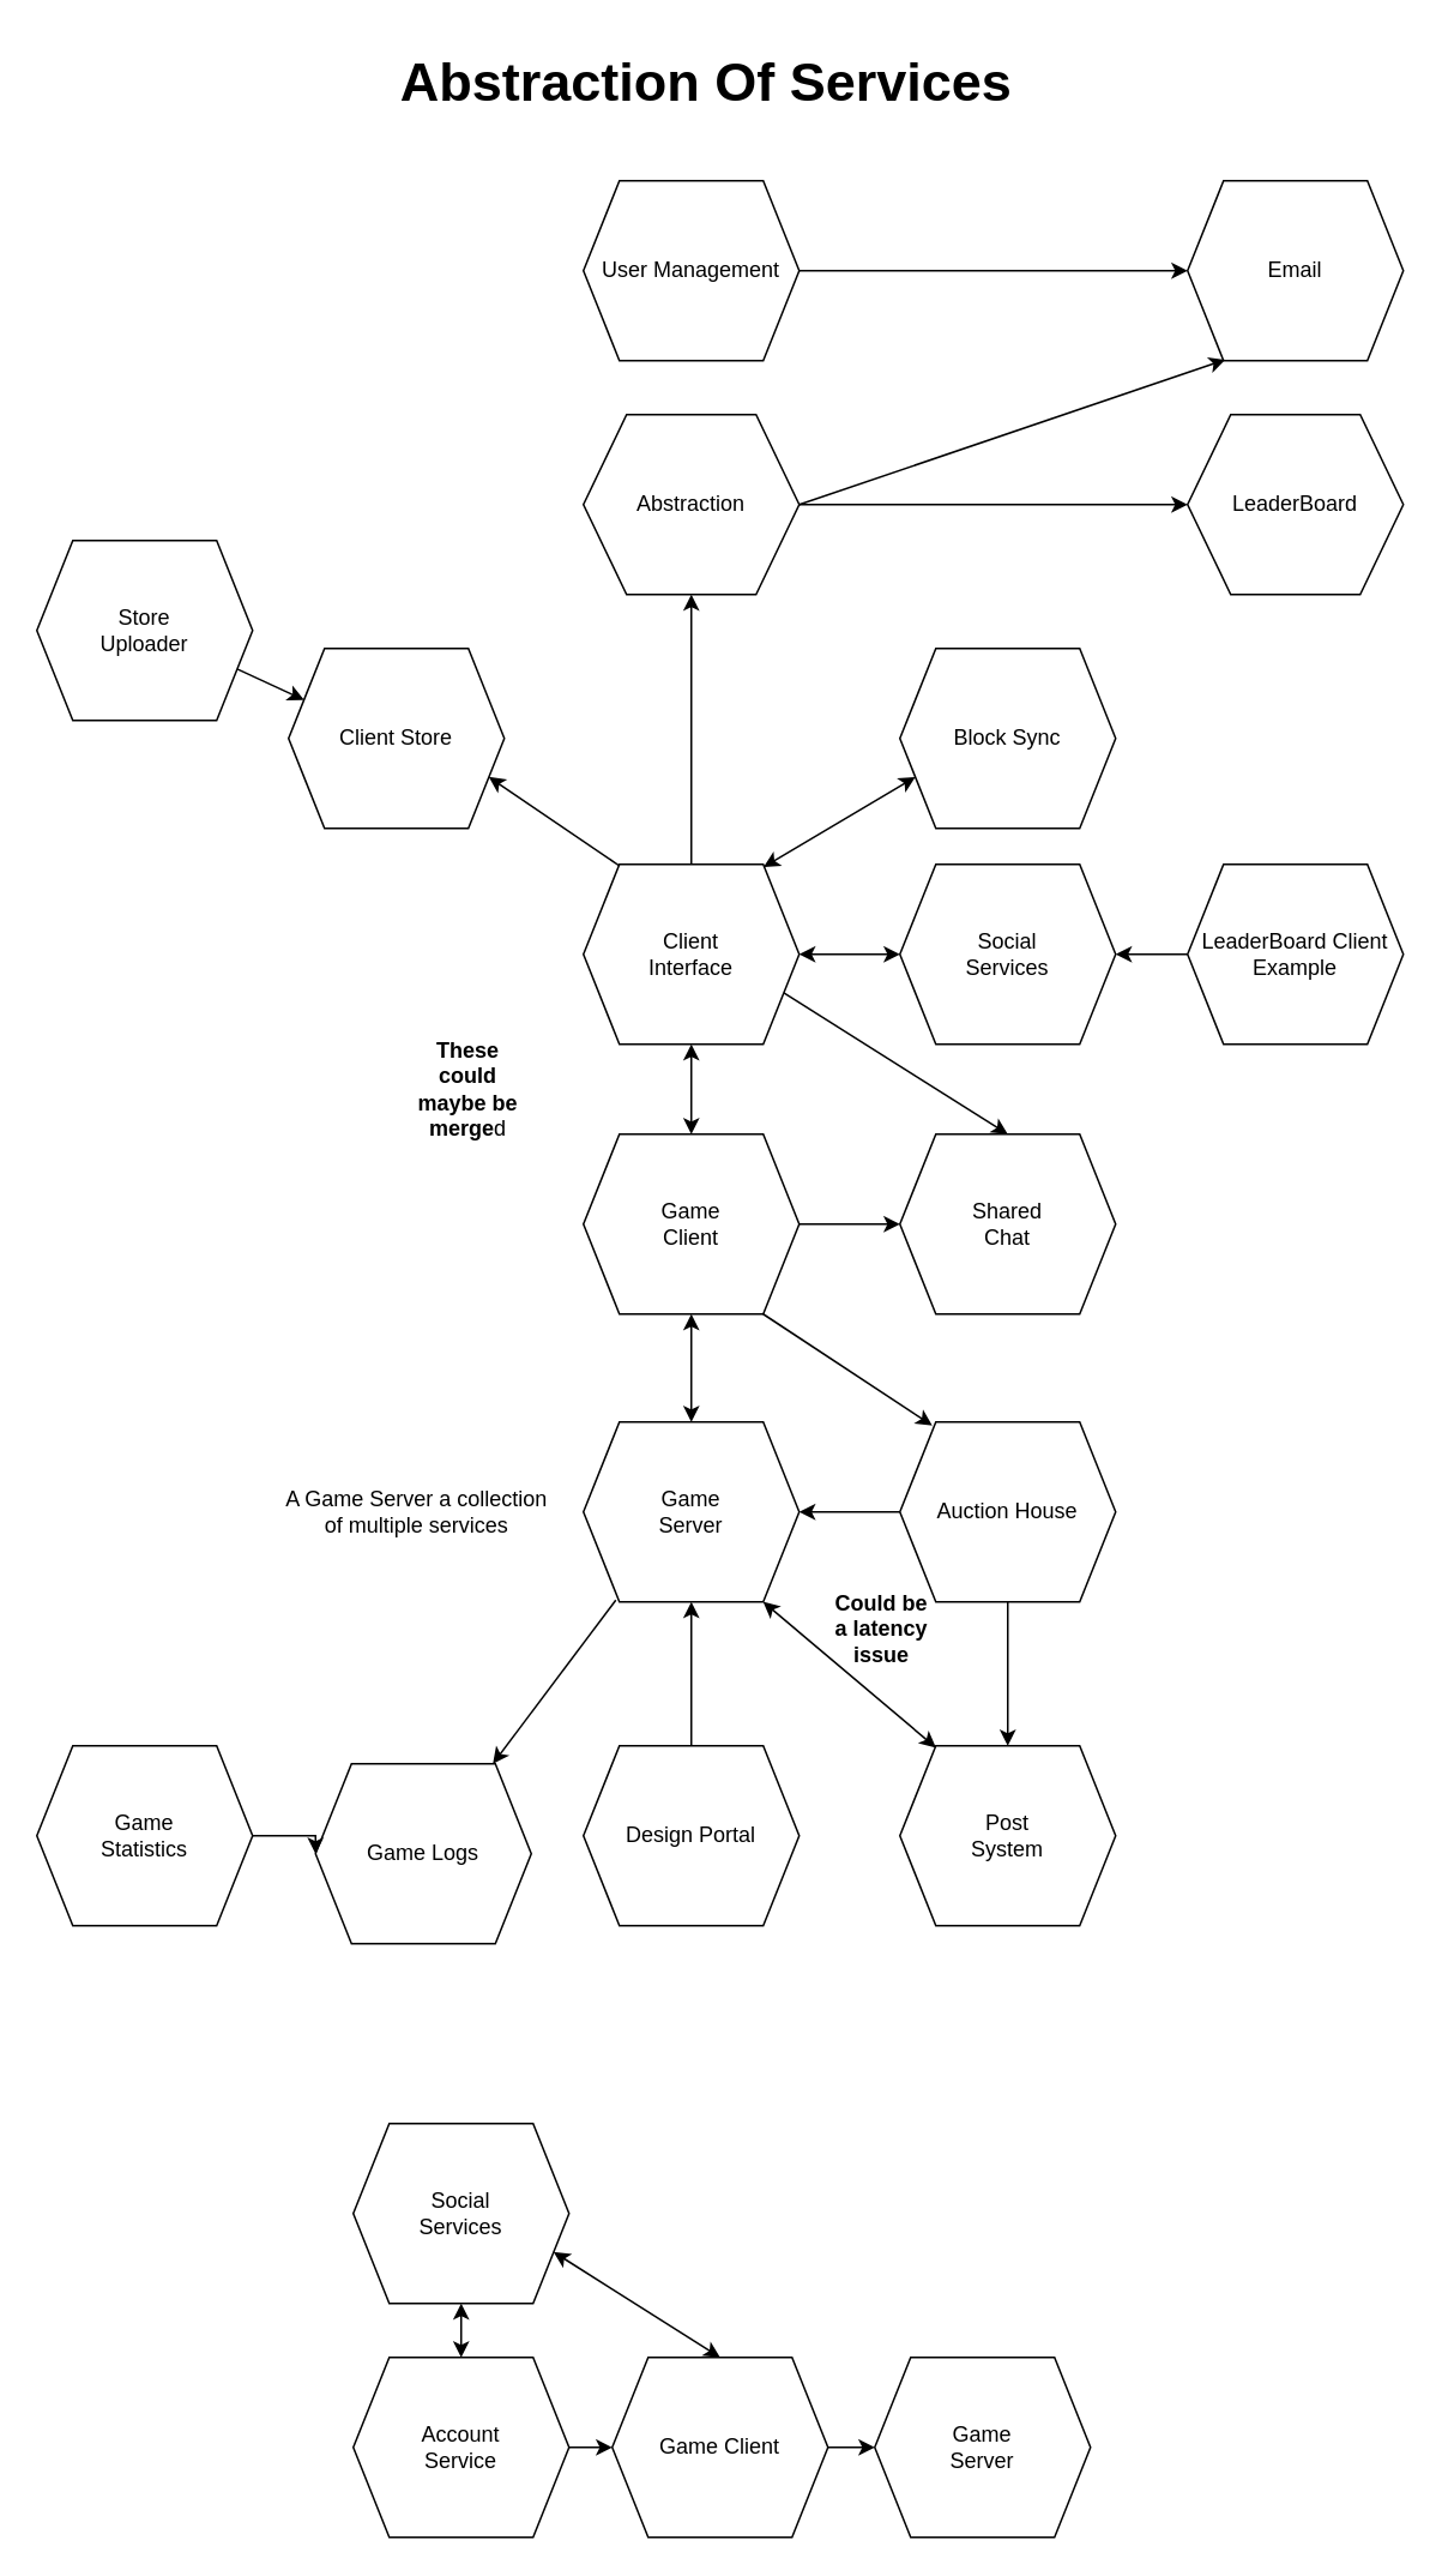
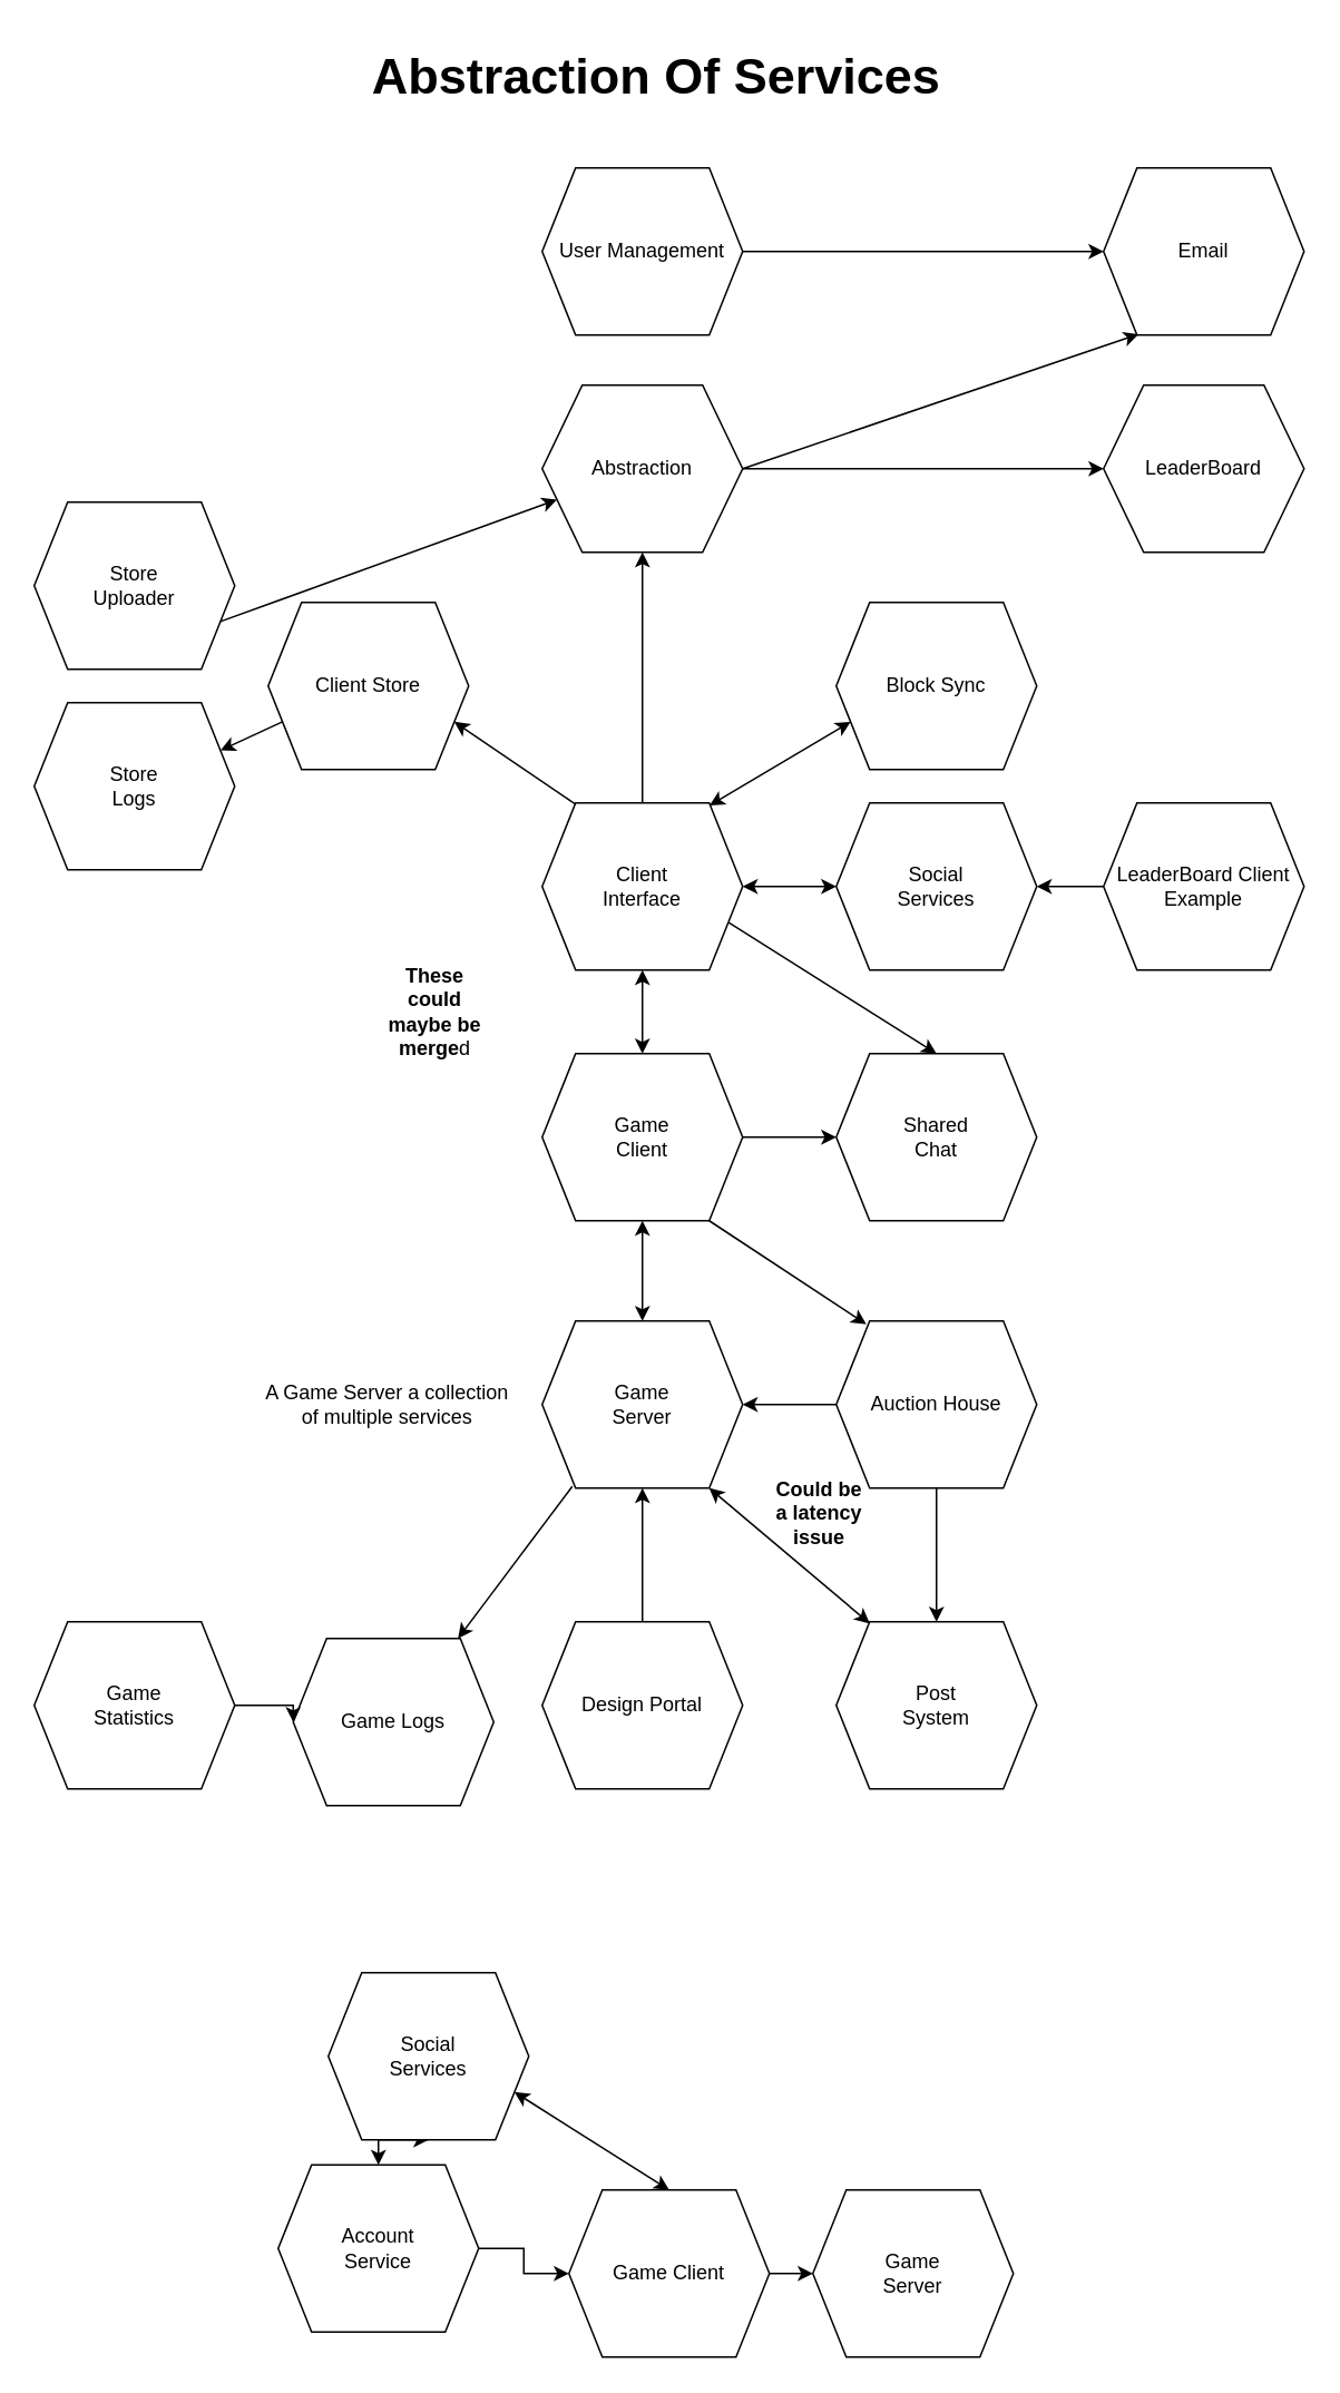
  <mxCell id="0" />
  <mxCell id="1" parent="0" />
  <mxCell id="2" style="edgeStyle=orthogonalEdgeStyle;rounded=0;orthogonalLoop=1;jettySize=auto;html=1;exitX=1;exitY=0.5;exitDx=0;exitDy=0;entryX=0;entryY=0.5;entryDx=0;entryDy=0;" parent="1" source="3" target="48" edge="1"><mxGeometry relative="1" as="geometry" /></mxCell>
  <mxCell id="3" value="User Management" style="shape=hexagon;perimeter=hexagonPerimeter2;whiteSpace=wrap;html=1;fixedSize=1;" parent="1" vertex="1"><mxGeometry x="324" y="100" width="120" height="100" as="geometry" /></mxCell>
  <mxCell id="4" value="Design Portal" style="shape=hexagon;perimeter=hexagonPerimeter2;whiteSpace=wrap;html=1;fixedSize=1;" parent="1" vertex="1"><mxGeometry x="324" y="970" width="120" height="100" as="geometry" /></mxCell>
  <mxCell id="5" value="" style="edgeStyle=orthogonalEdgeStyle;rounded=0;orthogonalLoop=1;jettySize=auto;html=1;" parent="1" source="7" target="25" edge="1"><mxGeometry relative="1" as="geometry" /></mxCell>
  <mxCell id="6" style="rounded=0;orthogonalLoop=1;jettySize=auto;html=1;exitX=0;exitY=0.5;exitDx=0;exitDy=0;entryX=1;entryY=0.5;entryDx=0;entryDy=0;" parent="1" source="7" target="41" edge="1"><mxGeometry relative="1" as="geometry"><mxPoint x="450" y="840" as="targetPoint" /></mxGeometry></mxCell>
  <mxCell id="7" value="Auction House" style="shape=hexagon;perimeter=hexagonPerimeter2;whiteSpace=wrap;html=1;fixedSize=1;" parent="1" vertex="1"><mxGeometry x="500" y="790" width="120" height="100" as="geometry" /></mxCell>
  <mxCell id="8" value="Social &lt;br&gt;Services" style="shape=hexagon;perimeter=hexagonPerimeter2;whiteSpace=wrap;html=1;fixedSize=1;" parent="1" vertex="1"><mxGeometry x="500" y="480" width="120" height="100" as="geometry" /></mxCell>
  <mxCell id="9" value="&lt;font style=&quot;font-size: 30px;&quot;&gt;&lt;b&gt;Abstraction Of Services&lt;/b&gt;&lt;/font&gt;" style="text;html=1;align=center;verticalAlign=middle;resizable=0;points=[];autosize=1;strokeColor=none;fillColor=none;" parent="1" vertex="1"><mxGeometry x="212" y="20" width="360" height="50" as="geometry" /></mxCell>
  <mxCell id="10" style="rounded=0;orthogonalLoop=1;jettySize=auto;html=1;exitX=0.833;exitY=1;exitDx=0;exitDy=0;startArrow=classic;startFill=1;exitPerimeter=0;entryX=0.167;entryY=0.01;entryDx=0;entryDy=0;entryPerimeter=0;" parent="1" source="41" target="25" edge="1"><mxGeometry relative="1" as="geometry"><mxPoint x="510" y="950" as="targetPoint" /></mxGeometry></mxCell>
  <mxCell id="11" style="rounded=0;orthogonalLoop=1;jettySize=auto;html=1;entryX=0.5;entryY=1;entryDx=0;entryDy=0;exitX=0.5;exitY=0;exitDx=0;exitDy=0;" parent="1" source="4" target="41" edge="1"><mxGeometry relative="1" as="geometry"><mxPoint x="360" y="940" as="sourcePoint" /></mxGeometry></mxCell>
  <mxCell id="12" style="rounded=0;orthogonalLoop=1;jettySize=auto;html=1;exitX=0.833;exitY=1;exitDx=0;exitDy=0;startArrow=none;startFill=0;exitPerimeter=0;entryX=0.15;entryY=0.02;entryDx=0;entryDy=0;entryPerimeter=0;" parent="1" source="15" target="7" edge="1"><mxGeometry relative="1" as="geometry"><mxPoint x="520" y="830" as="targetPoint" /></mxGeometry></mxCell>
  <mxCell id="13" style="rounded=0;orthogonalLoop=1;jettySize=auto;html=1;exitX=0.5;exitY=1;exitDx=0;exitDy=0;entryX=0.5;entryY=0;entryDx=0;entryDy=0;startArrow=classic;startFill=1;" parent="1" source="15" target="41" edge="1"><mxGeometry relative="1" as="geometry" /></mxCell>
  <mxCell id="14" style="edgeStyle=orthogonalEdgeStyle;rounded=0;orthogonalLoop=1;jettySize=auto;html=1;exitX=1;exitY=0.5;exitDx=0;exitDy=0;entryX=0;entryY=0.5;entryDx=0;entryDy=0;" parent="1" source="15" target="44" edge="1"><mxGeometry relative="1" as="geometry" /></mxCell>
  <mxCell id="15" value="Game&lt;br&gt;Client" style="shape=hexagon;perimeter=hexagonPerimeter2;whiteSpace=wrap;html=1;fixedSize=1;" parent="1" vertex="1"><mxGeometry x="324" y="630" width="120" height="100" as="geometry" /></mxCell>
  <mxCell id="16" style="rounded=0;orthogonalLoop=1;jettySize=auto;html=1;exitX=0;exitY=0.5;exitDx=0;exitDy=0;entryX=1;entryY=0.5;entryDx=0;entryDy=0;" parent="1" source="17" target="8" edge="1"><mxGeometry relative="1" as="geometry"><mxPoint x="630" y="580" as="targetPoint" /></mxGeometry></mxCell>
  <mxCell id="17" value="LeaderBoard Client&lt;br&gt;Example" style="shape=hexagon;perimeter=hexagonPerimeter2;whiteSpace=wrap;html=1;fixedSize=1;" parent="1" vertex="1"><mxGeometry x="660" y="480" width="120" height="100" as="geometry" /></mxCell>
  <mxCell id="18" style="edgeStyle=orthogonalEdgeStyle;rounded=0;orthogonalLoop=1;jettySize=auto;html=1;exitX=0.5;exitY=1;exitDx=0;exitDy=0;startArrow=classic;startFill=1;" parent="1" source="24" target="15" edge="1"><mxGeometry relative="1" as="geometry" /></mxCell>
  <mxCell id="19" style="rounded=0;orthogonalLoop=1;jettySize=auto;html=1;exitX=0.175;exitY=0.015;exitDx=0;exitDy=0;exitPerimeter=0;entryX=1;entryY=0.75;entryDx=0;entryDy=0;" parent="1" source="24" target="27" edge="1"><mxGeometry relative="1" as="geometry"><mxPoint x="290" y="440" as="targetPoint" /></mxGeometry></mxCell>
  <mxCell id="20" style="rounded=0;orthogonalLoop=1;jettySize=auto;html=1;exitX=0.835;exitY=0.015;exitDx=0;exitDy=0;entryX=0;entryY=0.75;entryDx=0;entryDy=0;startArrow=classic;startFill=1;exitPerimeter=0;" parent="1" source="24" target="28" edge="1"><mxGeometry relative="1" as="geometry" /></mxCell>
  <mxCell id="21" style="edgeStyle=orthogonalEdgeStyle;rounded=0;orthogonalLoop=1;jettySize=auto;html=1;exitX=1;exitY=0.5;exitDx=0;exitDy=0;entryX=0;entryY=0.5;entryDx=0;entryDy=0;startArrow=classic;startFill=1;" parent="1" source="24" target="8" edge="1"><mxGeometry relative="1" as="geometry" /></mxCell>
  <mxCell id="22" style="edgeStyle=orthogonalEdgeStyle;rounded=0;orthogonalLoop=1;jettySize=auto;html=1;exitX=0.5;exitY=0;exitDx=0;exitDy=0;entryX=0.5;entryY=1;entryDx=0;entryDy=0;" parent="1" source="24" target="51" edge="1"><mxGeometry relative="1" as="geometry" /></mxCell>
  <mxCell id="23" style="rounded=0;orthogonalLoop=1;jettySize=auto;html=1;exitX=1;exitY=0.75;exitDx=0;exitDy=0;entryX=0.5;entryY=0;entryDx=0;entryDy=0;" parent="1" source="24" target="44" edge="1"><mxGeometry relative="1" as="geometry" /></mxCell>
  <mxCell id="24" value="Client&lt;br&gt;Interface" style="shape=hexagon;perimeter=hexagonPerimeter2;whiteSpace=wrap;html=1;fixedSize=1;" parent="1" vertex="1"><mxGeometry x="324" y="480" width="120" height="100" as="geometry" /></mxCell>
  <mxCell id="25" value="Post &lt;br&gt;System" style="shape=hexagon;perimeter=hexagonPerimeter2;whiteSpace=wrap;html=1;fixedSize=1;" parent="1" vertex="1"><mxGeometry x="500" y="970" width="120" height="100" as="geometry" /></mxCell>
+ <mxCell id="26" style="rounded=0;orthogonalLoop=1;jettySize=auto;html=1;exitX=0;exitY=0.75;exitDx=0;exitDy=0;entryX=1;entryY=0.25;entryDx=0;entryDy=0;" parent="1" source="27" target="45" edge="1"><mxGeometry relative="1" as="geometry" /></mxCell>
  <mxCell id="27" value="Client Store" style="shape=hexagon;perimeter=hexagonPerimeter2;whiteSpace=wrap;html=1;fixedSize=1;" parent="1" vertex="1"><mxGeometry x="160" y="360" width="120" height="100" as="geometry" /></mxCell>
  <mxCell id="28" value="Block Sync" style="shape=hexagon;perimeter=hexagonPerimeter2;whiteSpace=wrap;html=1;fixedSize=1;" parent="1" vertex="1"><mxGeometry x="500" y="360" width="120" height="100" as="geometry" /></mxCell>
- <mxCell id="29" style="rounded=0;orthogonalLoop=1;jettySize=auto;html=1;exitX=1;exitY=0.75;exitDx=0;exitDy=0;entryX=0;entryY=0.25;entryDx=0;entryDy=0;" parent="1" source="30" target="27" edge="1"><mxGeometry relative="1" as="geometry" /></mxCell>
+ <mxCell id="29" style="rounded=0;orthogonalLoop=1;jettySize=auto;html=1;exitX=1;exitY=0.75;exitDx=0;exitDy=0;" parent="1" source="30" target="51" edge="1"><mxGeometry relative="1" as="geometry" /></mxCell>
  <mxCell id="30" value="Store &lt;br&gt;Uploader" style="shape=hexagon;perimeter=hexagonPerimeter2;whiteSpace=wrap;html=1;fixedSize=1;" parent="1" vertex="1"><mxGeometry x="20" y="300" width="120" height="100" as="geometry" /></mxCell>
  <mxCell id="31" style="rounded=0;orthogonalLoop=1;jettySize=auto;html=1;exitX=0.15;exitY=0.99;exitDx=0;exitDy=0;entryX=0.822;entryY=0;entryDx=0;entryDy=0;entryPerimeter=0;exitPerimeter=0;" parent="1" source="41" target="32" edge="1"><mxGeometry relative="1" as="geometry"><mxPoint x="320" y="760" as="sourcePoint" /><mxPoint x="260" y="850" as="targetPoint" /></mxGeometry></mxCell>
  <mxCell id="32" value="Game&amp;nbsp;Logs" style="shape=hexagon;perimeter=hexagonPerimeter2;whiteSpace=wrap;html=1;fixedSize=1;" parent="1" vertex="1"><mxGeometry x="175" y="980" width="120" height="100" as="geometry" /></mxCell>
  <mxCell id="33" style="edgeStyle=orthogonalEdgeStyle;rounded=0;orthogonalLoop=1;jettySize=auto;html=1;exitX=1;exitY=0.5;exitDx=0;exitDy=0;entryX=0;entryY=0.5;entryDx=0;entryDy=0;" parent="1" source="34" target="36" edge="1"><mxGeometry relative="1" as="geometry" /></mxCell>
- <mxCell id="34" value="Account&lt;br&gt;Service" style="shape=hexagon;perimeter=hexagonPerimeter2;whiteSpace=wrap;html=1;fixedSize=1;" parent="1" vertex="1"><mxGeometry x="196" y="1310" width="120" height="100" as="geometry" /></mxCell>
+ <mxCell id="34" value="Account&lt;br&gt;Service" style="shape=hexagon;perimeter=hexagonPerimeter2;whiteSpace=wrap;html=1;fixedSize=1;" parent="1" vertex="1"><mxGeometry x="166" y="1295" width="120" height="100" as="geometry" /></mxCell>
  <mxCell id="35" style="edgeStyle=orthogonalEdgeStyle;rounded=0;orthogonalLoop=1;jettySize=auto;html=1;exitX=1;exitY=0.5;exitDx=0;exitDy=0;entryX=0;entryY=0.5;entryDx=0;entryDy=0;" parent="1" source="36" target="37" edge="1"><mxGeometry relative="1" as="geometry" /></mxCell>
  <mxCell id="36" value="Game Client" style="shape=hexagon;perimeter=hexagonPerimeter2;whiteSpace=wrap;html=1;fixedSize=1;" parent="1" vertex="1"><mxGeometry x="340" y="1310" width="120" height="100" as="geometry" /></mxCell>
  <mxCell id="37" value="Game&lt;br&gt;Server" style="shape=hexagon;perimeter=hexagonPerimeter2;whiteSpace=wrap;html=1;fixedSize=1;" parent="1" vertex="1"><mxGeometry x="486" y="1310" width="120" height="100" as="geometry" /></mxCell>
  <mxCell id="38" style="edgeStyle=orthogonalEdgeStyle;rounded=0;orthogonalLoop=1;jettySize=auto;html=1;exitX=0.5;exitY=1;exitDx=0;exitDy=0;entryX=0.5;entryY=0;entryDx=0;entryDy=0;startArrow=classic;startFill=1;" parent="1" source="40" target="34" edge="1"><mxGeometry relative="1" as="geometry" /></mxCell>
  <mxCell id="39" style="rounded=0;orthogonalLoop=1;jettySize=auto;html=1;exitX=1;exitY=0.75;exitDx=0;exitDy=0;entryX=0.5;entryY=0;entryDx=0;entryDy=0;startArrow=classic;startFill=1;" parent="1" source="40" target="36" edge="1"><mxGeometry relative="1" as="geometry" /></mxCell>
  <mxCell id="40" value="Social&lt;br&gt;Services" style="shape=hexagon;perimeter=hexagonPerimeter2;whiteSpace=wrap;html=1;fixedSize=1;" parent="1" vertex="1"><mxGeometry x="196" y="1180" width="120" height="100" as="geometry" /></mxCell>
  <mxCell id="41" value="Game&lt;br&gt;Server" style="shape=hexagon;perimeter=hexagonPerimeter2;whiteSpace=wrap;html=1;fixedSize=1;" parent="1" vertex="1"><mxGeometry x="324" y="790" width="120" height="100" as="geometry" /></mxCell>
  <mxCell id="42" style="edgeStyle=orthogonalEdgeStyle;rounded=0;orthogonalLoop=1;jettySize=auto;html=1;exitX=1;exitY=0.5;exitDx=0;exitDy=0;entryX=0;entryY=0.5;entryDx=0;entryDy=0;" parent="1" source="43" target="32" edge="1"><mxGeometry relative="1" as="geometry" /></mxCell>
  <mxCell id="43" value="Game&lt;br&gt;Statistics" style="shape=hexagon;perimeter=hexagonPerimeter2;whiteSpace=wrap;html=1;fixedSize=1;" parent="1" vertex="1"><mxGeometry x="20" y="970" width="120" height="100" as="geometry" /></mxCell>
  <mxCell id="44" value="Shared&lt;br&gt;Chat" style="shape=hexagon;perimeter=hexagonPerimeter2;whiteSpace=wrap;html=1;fixedSize=1;" parent="1" vertex="1"><mxGeometry x="500" y="630" width="120" height="100" as="geometry" /></mxCell>
+ <mxCell id="45" value="Store&lt;br&gt;Logs" style="shape=hexagon;perimeter=hexagonPerimeter2;whiteSpace=wrap;html=1;fixedSize=1;" parent="1" vertex="1"><mxGeometry x="20" y="420" width="120" height="100" as="geometry" /></mxCell>
  <mxCell id="46" value="&lt;b&gt;Could be a latency issue&lt;/b&gt;" style="text;html=1;strokeColor=none;fillColor=none;align=center;verticalAlign=middle;whiteSpace=wrap;rounded=0;" parent="1" vertex="1"><mxGeometry x="460" y="890" width="60" height="30" as="geometry" /></mxCell>
  <mxCell id="47" value="&lt;b&gt;These could maybe be merge&lt;/b&gt;d" style="text;html=1;strokeColor=none;fillColor=none;align=center;verticalAlign=middle;whiteSpace=wrap;rounded=0;" parent="1" vertex="1"><mxGeometry x="230" y="590" width="60" height="30" as="geometry" /></mxCell>
  <mxCell id="48" value="Email" style="shape=hexagon;perimeter=hexagonPerimeter2;whiteSpace=wrap;html=1;fixedSize=1;" parent="1" vertex="1"><mxGeometry x="660" y="100" width="120" height="100" as="geometry" /></mxCell>
  <mxCell id="49" style="rounded=0;orthogonalLoop=1;jettySize=auto;html=1;exitX=1;exitY=0.5;exitDx=0;exitDy=0;entryX=0.175;entryY=0.995;entryDx=0;entryDy=0;entryPerimeter=0;" parent="1" source="51" target="48" edge="1"><mxGeometry relative="1" as="geometry"><mxPoint x="678" y="210" as="targetPoint" /></mxGeometry></mxCell>
  <mxCell id="50" style="edgeStyle=orthogonalEdgeStyle;rounded=0;orthogonalLoop=1;jettySize=auto;html=1;exitX=1;exitY=0.5;exitDx=0;exitDy=0;entryX=0;entryY=0.5;entryDx=0;entryDy=0;" parent="1" source="51" target="52" edge="1"><mxGeometry relative="1" as="geometry" /></mxCell>
  <mxCell id="51" value="Abstraction" style="shape=hexagon;perimeter=hexagonPerimeter2;whiteSpace=wrap;html=1;fixedSize=1;size=24;" parent="1" vertex="1"><mxGeometry x="324" y="230" width="120" height="100" as="geometry" /></mxCell>
  <mxCell id="52" value="LeaderBoard" style="shape=hexagon;perimeter=hexagonPerimeter2;whiteSpace=wrap;html=1;fixedSize=1;size=24;" parent="1" vertex="1"><mxGeometry x="660" y="230" width="120" height="100" as="geometry" /></mxCell>
  <mxCell id="53" value="A Game Server a collection &lt;br&gt;of&amp;nbsp;multiple services" style="text;html=1;align=center;verticalAlign=middle;resizable=0;points=[];autosize=1;strokeColor=none;fillColor=none;" parent="1" vertex="1"><mxGeometry x="146" y="820" width="170" height="40" as="geometry" /></mxCell>
